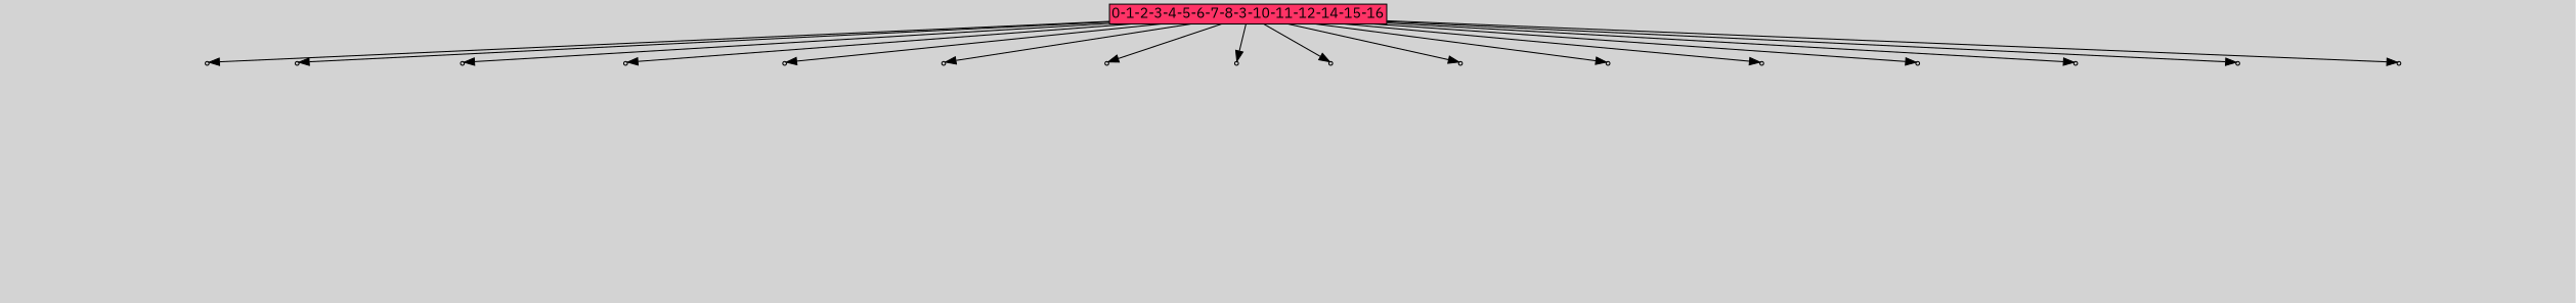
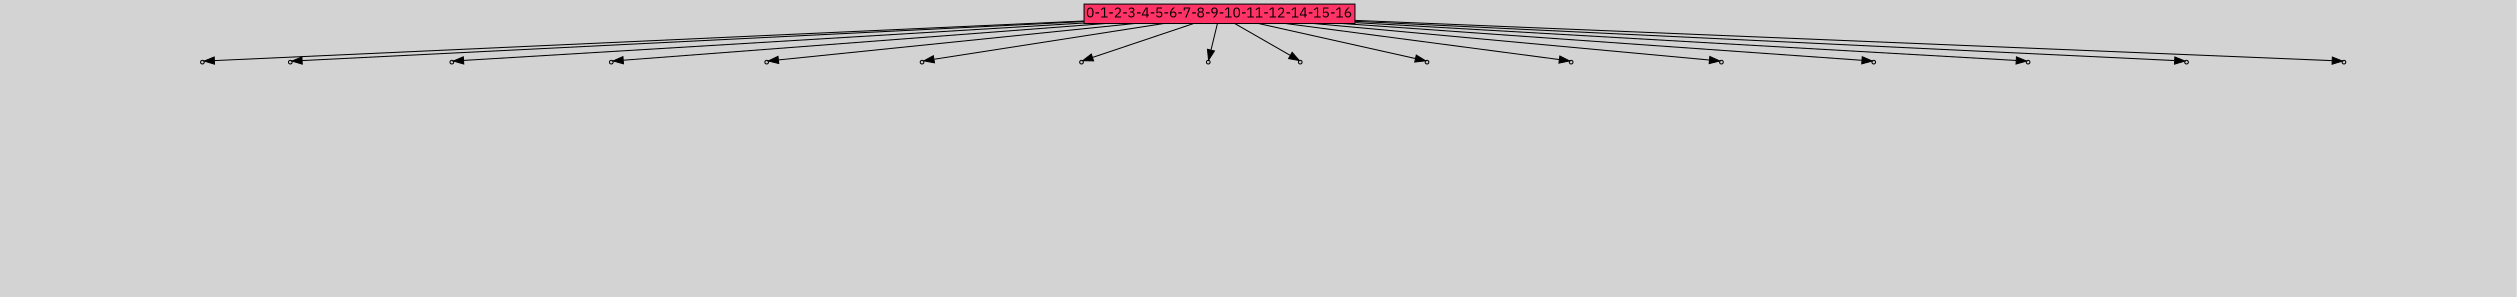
  digraph {
    bgcolor=lightgray
    fontname="IBM Plex Sans"
    node [shape=box style=filled fontname="IBM Plex Sans"]
    edge [fontname="IBM Plex Sans"]
-   n1 [fillcolor="#ff3366" height=0 label="0-1-2-3-4-5-6-7-8-3-10-11-12-14-15-16" margin=0.03 width=0]
+   n1 [fillcolor="#ff3366" height=0 label="0-1-2-3-4-5-6-7-8-9-10-11-12-14-15-16" margin=0.03 width=0]
    n2 [fillcolor="#cccccc" label=1 shape=point]
    n3 [fillcolor="#cccccc" label=1 shape=point]
    n4 [fillcolor="#cccccc" label=1 shape=point]
    n5 [fillcolor="#cccccc" label=1 shape=point]
    n6 [fillcolor="#cccccc" label=1 shape=point]
    n7 [fillcolor="#cccccc" label=1 shape=point]
    n8 [fillcolor="#cccccc" label=1 shape=point]
    n9 [fillcolor="#cccccc" label=1 shape=point]
    n10 [fillcolor="#cccccc" label=1 shape=point]
    n11 [fillcolor="#cccccc" label=1 shape=point]
    n12 [fillcolor="#cccccc" label=1 shape=point]
    n13 [fillcolor="#cccccc" label=1 shape=point]
    n14 [fillcolor="#cccccc" label=1 shape=point]
    n15 [fillcolor="#cccccc" label=1 shape=point]
    n16 [fillcolor="#cccccc" label=1 shape=point]
    n17 [fillcolor="#cccccc" label=1 shape=point]
    n18 [label="1|0&1|139#1|69&#92;n" style=invis]
    n19 [label="13|2&1|63#1|117&#92;n15|6&1|6#0|339&#92;n0|0&0|90#1|315&#92;n10|1&0|272#1|276&#92;n1|0&1|245#0|33&#92;n1|0&0|272#0|38&#92;n" style=invis]
    n20 [label="15|4&1|171#1|266&#92;n7|3&1|364#0|366&#92;n3|0&0|236#0|187&#92;n" style=invis]
    n21 [label="0|7&1|153#1|356&#92;n15|5&0|199#1|24&#92;n11|7&0|325#1|242&#92;n12|0&0|335#1|306&#92;n" style=invis]
    n22 [label="17|2&1|204#1|82&#92;n8|5&0|90#1|90&#92;n7|3&1|83#0|366&#92;n3|0&0|173#0|187&#92;n" style=invis]
    n23 [label="5|5&1|227#1|210&#92;n12|0&0|333#1|91&#92;n" style=invis]
    n24 [label="6|0&1|359#1|82&#92;n9|7&1|324#1|224&#92;n18|6&0|79#1|354&#92;n0|7&0|112#0|318&#92;n5|4&0|327#1|316&#92;n15|1&0|198#1|320&#92;n8|3&0|124#1|75&#92;n14|2&0|11#0|161&#92;n9|4&0|282#1|151&#92;n11|6&0|84#1|93&#92;n9|0&1|21#1|353&#92;n0|0&0|350#0|320&#92;n" style=invis]
    n25 [label="13|6&1|134#1|124&#92;n19|6&0|102#0|339&#92;n13|0&0|326#1|219&#92;n" style=invis]
    n26 [label="10|0&1|103#1|293&#92;n" style=invis]
    n27 [label="19|7&1|99#0|368&#92;n18|0&0|127#0|249&#92;n12|1&0|184#1|76&#92;n9|6&0|289#1|209&#92;n9|0&0|366#0|243&#92;n" style=invis]
    n28 [label="17|5&1|226#0|165&#92;n7|0&0|109#0|65&#92;n" style=invis]
    n29 [label="16|0&1|55#0|222&#92;n" style=invis]
    n30 [label="10|4&1|14#1|206&#92;n11|0&0|60#1|268&#92;n5|0&0|16#1|256&#92;n4|3&0|224#1|17&#92;n8|7&0|59#0|209&#92;n15|0&0|167#1|70&#92;n" style=invis]
    n31 [label="12|1&1|345#1|0&#92;n11|6&0|65#1|227&#92;n9|2&0|118#0|301&#92;n5|1&0|6#0|42&#92;n4|7&0|321#1|224&#92;n13|4&1|134#0|50&#92;n7|6&0|255#1|143&#92;n11|6&0|340#0|6&#92;n19|0&0|86#1|216&#92;n19|4&0|320#1|170&#92;n12|0&0|220#1|6&#92;n" style=invis]
    n32 [label="15|2&1|147#1|114&#92;n1|1&1|334#1|95&#92;n4|7&0|345#0|18&#92;n14|0&1|253#0|135&#92;n" style=invis]
    n33 [label="17|1&1|62#0|255&#92;n6|4&0|81#1|89&#92;n11|0&1|72#0|252&#92;n" style=invis]
    n1 -> n2
    n1 -> n3
    n1 -> n4
    n1 -> n5
    n1 -> n6
    n1 -> n7
    n1 -> n8
    n1 -> n9
    n1 -> n10
    n1 -> n11
    n1 -> n12
    n1 -> n13
    n1 -> n14
    n1 -> n15
    n1 -> n16
    n1 -> n17
    n2 -> n18 [style=invis]
    n3 -> n19 [style=invis]
    n4 -> n20 [style=invis]
    n5 -> n21 [style=invis]
    n6 -> n22 [style=invis]
    n7 -> n23 [style=invis]
    n8 -> n24 [style=invis]
    n9 -> n25 [style=invis]
    n10 -> n26 [style=invis]
    n11 -> n27 [style=invis]
    n12 -> n28 [style=invis]
    n13 -> n29 [style=invis]
    n14 -> n30 [style=invis]
    n15 -> n31 [style=invis]
    n16 -> n32 [style=invis]
    n17 -> n33 [style=invis]
  }
